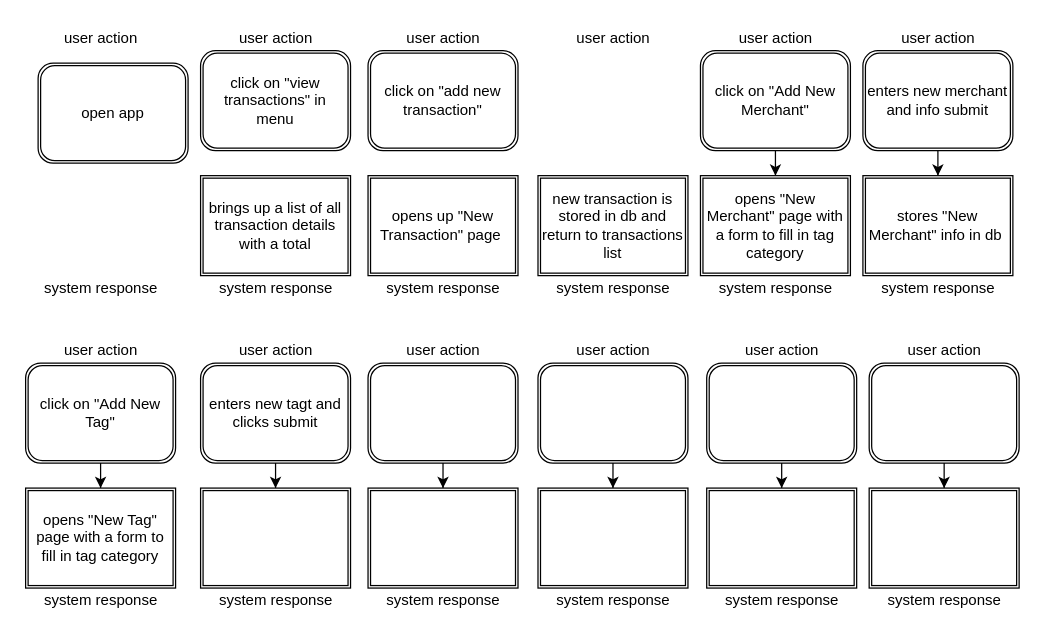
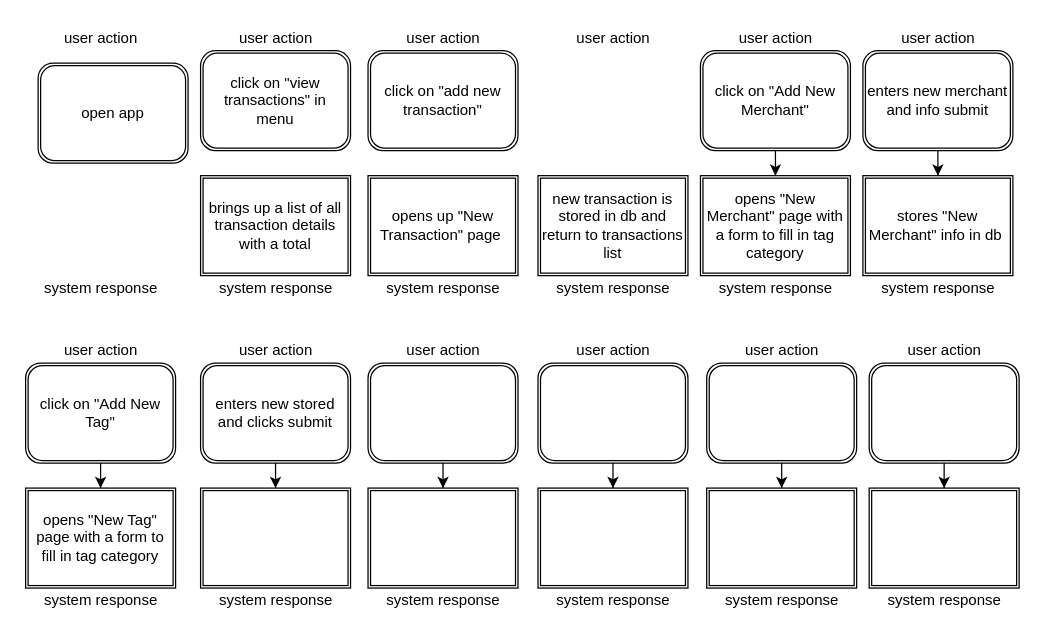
  <mxCell id="0" />
  <mxCell id="1" parent="0" />
  <mxCell id="2" value="open app" style="shape=ext;double=1;rounded=1;whiteSpace=wrap;html=1;" vertex="1" parent="1"><mxGeometry x="30" y="50" width="120" height="80" as="geometry" /></mxCell>
  <mxCell id="3" value="user action" style="text;html=1;align=center;verticalAlign=middle;resizable=0;points=[];autosize=1;" vertex="1" parent="1"><mxGeometry x="45" y="20" width="70" height="20" as="geometry" /></mxCell>
  <mxCell id="4" value="system response" style="text;html=1;align=center;verticalAlign=middle;resizable=0;points=[];autosize=1;" vertex="1" parent="1"><mxGeometry x="25" y="220" width="110" height="20" as="geometry" /></mxCell>
  <mxCell id="5" value="click on &quot;view transactions&quot; in menu" style="shape=ext;double=1;rounded=1;whiteSpace=wrap;html=1;" vertex="1" parent="1"><mxGeometry x="160" y="40" width="120" height="80" as="geometry" /></mxCell>
  <mxCell id="6" value="brings up a list of all transaction details with a total" style="shape=ext;double=1;rounded=0;whiteSpace=wrap;html=1;" vertex="1" parent="1"><mxGeometry x="160" y="140" width="120" height="80" as="geometry" /></mxCell>
  <mxCell id="7" value="user action" style="text;html=1;align=center;verticalAlign=middle;resizable=0;points=[];autosize=1;" vertex="1" parent="1"><mxGeometry x="185" y="20" width="70" height="20" as="geometry" /></mxCell>
  <mxCell id="8" value="system response" style="text;html=1;align=center;verticalAlign=middle;resizable=0;points=[];autosize=1;" vertex="1" parent="1"><mxGeometry x="165" y="220" width="110" height="20" as="geometry" /></mxCell>
  <mxCell id="9" value="click on &quot;add new transaction&quot;" style="shape=ext;double=1;rounded=1;whiteSpace=wrap;html=1;" vertex="1" parent="1"><mxGeometry x="294" y="40" width="120" height="80" as="geometry" /></mxCell>
  <mxCell id="10" value="opens up &quot;New Transaction&quot; page&amp;nbsp;" style="shape=ext;double=1;rounded=0;whiteSpace=wrap;html=1;" vertex="1" parent="1"><mxGeometry x="294" y="140" width="120" height="80" as="geometry" /></mxCell>
  <mxCell id="11" value="user action" style="text;html=1;align=center;verticalAlign=middle;resizable=0;points=[];autosize=1;" vertex="1" parent="1"><mxGeometry x="319" y="20" width="70" height="20" as="geometry" /></mxCell>
  <mxCell id="12" value="system response" style="text;html=1;align=center;verticalAlign=middle;resizable=0;points=[];autosize=1;" vertex="1" parent="1"><mxGeometry x="299" y="220" width="110" height="20" as="geometry" /></mxCell>
  <mxCell id="13" value="new transaction is stored in db and return to transactions&lt;br&gt;list" style="shape=ext;double=1;rounded=0;whiteSpace=wrap;html=1;" vertex="1" parent="1"><mxGeometry x="430" y="140" width="120" height="80" as="geometry" /></mxCell>
  <mxCell id="14" value="user action" style="text;html=1;align=center;verticalAlign=middle;resizable=0;points=[];autosize=1;" vertex="1" parent="1"><mxGeometry x="455" y="20" width="70" height="20" as="geometry" /></mxCell>
  <mxCell id="15" value="system response" style="text;html=1;align=center;verticalAlign=middle;resizable=0;points=[];autosize=1;" vertex="1" parent="1"><mxGeometry x="435" y="220" width="110" height="20" as="geometry" /></mxCell>
  <mxCell id="16" value="" style="edgeStyle=orthogonalEdgeStyle;rounded=0;orthogonalLoop=1;jettySize=auto;html=1;" edge="1" parent="1" source="17" target="18"><mxGeometry relative="1" as="geometry" /></mxCell>
  <mxCell id="17" value="click on &quot;Add New Merchant&quot;" style="shape=ext;double=1;rounded=1;whiteSpace=wrap;html=1;" vertex="1" parent="1"><mxGeometry x="560" y="40" width="120" height="80" as="geometry" /></mxCell>
  <mxCell id="18" value="opens &quot;New Merchant&quot; page with a form to fill in tag category" style="shape=ext;double=1;rounded=0;whiteSpace=wrap;html=1;" vertex="1" parent="1"><mxGeometry x="560" y="140" width="120" height="80" as="geometry" /></mxCell>
  <mxCell id="19" value="user action" style="text;html=1;align=center;verticalAlign=middle;resizable=0;points=[];autosize=1;" vertex="1" parent="1"><mxGeometry x="585" y="20" width="70" height="20" as="geometry" /></mxCell>
  <mxCell id="20" value="system response" style="text;html=1;align=center;verticalAlign=middle;resizable=0;points=[];autosize=1;" vertex="1" parent="1"><mxGeometry x="565" y="220" width="110" height="20" as="geometry" /></mxCell>
  <mxCell id="21" value="" style="edgeStyle=orthogonalEdgeStyle;rounded=0;orthogonalLoop=1;jettySize=auto;html=1;" edge="1" parent="1" source="22" target="23"><mxGeometry relative="1" as="geometry" /></mxCell>
  <mxCell id="22" value="enters new merchant and info submit" style="shape=ext;double=1;rounded=1;whiteSpace=wrap;html=1;" vertex="1" parent="1"><mxGeometry x="690" y="40" width="120" height="80" as="geometry" /></mxCell>
  <mxCell id="23" value="stores &quot;New Merchant&quot; info in db&amp;nbsp;" style="shape=ext;double=1;rounded=0;whiteSpace=wrap;html=1;" vertex="1" parent="1"><mxGeometry x="690" y="140" width="120" height="80" as="geometry" /></mxCell>
  <mxCell id="24" value="user action" style="text;html=1;align=center;verticalAlign=middle;resizable=0;points=[];autosize=1;" vertex="1" parent="1"><mxGeometry x="715" y="20" width="70" height="20" as="geometry" /></mxCell>
  <mxCell id="25" value="system response" style="text;html=1;align=center;verticalAlign=middle;resizable=0;points=[];autosize=1;" vertex="1" parent="1"><mxGeometry x="695" y="220" width="110" height="20" as="geometry" /></mxCell>
  <mxCell id="26" value="" style="edgeStyle=orthogonalEdgeStyle;rounded=0;orthogonalLoop=1;jettySize=auto;html=1;" edge="1" parent="1" source="27" target="28"><mxGeometry relative="1" as="geometry" /></mxCell>
  <mxCell id="27" value="&lt;span&gt;click on &quot;Add New Tag&quot;&lt;/span&gt;" style="shape=ext;double=1;rounded=1;whiteSpace=wrap;html=1;" vertex="1" parent="1"><mxGeometry x="20" y="290" width="120" height="80" as="geometry" /></mxCell>
  <mxCell id="28" value="&lt;span&gt;opens &quot;New Tag&quot; page with a form to fill in tag category&lt;/span&gt;" style="shape=ext;double=1;rounded=0;whiteSpace=wrap;html=1;" vertex="1" parent="1"><mxGeometry x="20" y="390" width="120" height="80" as="geometry" /></mxCell>
  <mxCell id="29" value="user action" style="text;html=1;align=center;verticalAlign=middle;resizable=0;points=[];autosize=1;" vertex="1" parent="1"><mxGeometry x="45" y="270" width="70" height="20" as="geometry" /></mxCell>
  <mxCell id="30" value="system response" style="text;html=1;align=center;verticalAlign=middle;resizable=0;points=[];autosize=1;" vertex="1" parent="1"><mxGeometry x="25" y="470" width="110" height="20" as="geometry" /></mxCell>
  <mxCell id="31" value="" style="edgeStyle=orthogonalEdgeStyle;rounded=0;orthogonalLoop=1;jettySize=auto;html=1;" edge="1" parent="1" source="32" target="33"><mxGeometry relative="1" as="geometry" /></mxCell>
- <mxCell id="32" value="&lt;span&gt;enters new tagt and clicks submit&lt;/span&gt;" style="shape=ext;double=1;rounded=1;whiteSpace=wrap;html=1;" vertex="1" parent="1"><mxGeometry x="160" y="290" width="120" height="80" as="geometry" /></mxCell>
+ <mxCell id="32" value="&lt;span&gt;enters new stored and clicks submit&lt;/span&gt;" style="shape=ext;double=1;rounded=1;whiteSpace=wrap;html=1;" vertex="1" parent="1"><mxGeometry x="160" y="290" width="120" height="80" as="geometry" /></mxCell>
  <mxCell id="33" value="" style="shape=ext;double=1;rounded=0;whiteSpace=wrap;html=1;" vertex="1" parent="1"><mxGeometry x="160" y="390" width="120" height="80" as="geometry" /></mxCell>
  <mxCell id="34" value="user action" style="text;html=1;align=center;verticalAlign=middle;resizable=0;points=[];autosize=1;" vertex="1" parent="1"><mxGeometry x="185" y="270" width="70" height="20" as="geometry" /></mxCell>
  <mxCell id="35" value="system response" style="text;html=1;align=center;verticalAlign=middle;resizable=0;points=[];autosize=1;" vertex="1" parent="1"><mxGeometry x="165" y="470" width="110" height="20" as="geometry" /></mxCell>
  <mxCell id="36" value="" style="edgeStyle=orthogonalEdgeStyle;rounded=0;orthogonalLoop=1;jettySize=auto;html=1;" edge="1" parent="1" source="37" target="38"><mxGeometry relative="1" as="geometry" /></mxCell>
  <mxCell id="37" value="" style="shape=ext;double=1;rounded=1;whiteSpace=wrap;html=1;" vertex="1" parent="1"><mxGeometry x="294" y="290" width="120" height="80" as="geometry" /></mxCell>
  <mxCell id="38" value="" style="shape=ext;double=1;rounded=0;whiteSpace=wrap;html=1;" vertex="1" parent="1"><mxGeometry x="294" y="390" width="120" height="80" as="geometry" /></mxCell>
  <mxCell id="39" value="user action" style="text;html=1;align=center;verticalAlign=middle;resizable=0;points=[];autosize=1;" vertex="1" parent="1"><mxGeometry x="319" y="270" width="70" height="20" as="geometry" /></mxCell>
  <mxCell id="40" value="system response" style="text;html=1;align=center;verticalAlign=middle;resizable=0;points=[];autosize=1;" vertex="1" parent="1"><mxGeometry x="299" y="470" width="110" height="20" as="geometry" /></mxCell>
  <mxCell id="41" value="" style="edgeStyle=orthogonalEdgeStyle;rounded=0;orthogonalLoop=1;jettySize=auto;html=1;" edge="1" parent="1" source="42" target="43"><mxGeometry relative="1" as="geometry" /></mxCell>
  <mxCell id="42" value="" style="shape=ext;double=1;rounded=1;whiteSpace=wrap;html=1;" vertex="1" parent="1"><mxGeometry x="430" y="290" width="120" height="80" as="geometry" /></mxCell>
  <mxCell id="43" value="" style="shape=ext;double=1;rounded=0;whiteSpace=wrap;html=1;" vertex="1" parent="1"><mxGeometry x="430" y="390" width="120" height="80" as="geometry" /></mxCell>
  <mxCell id="44" value="user action" style="text;html=1;align=center;verticalAlign=middle;resizable=0;points=[];autosize=1;" vertex="1" parent="1"><mxGeometry x="455" y="270" width="70" height="20" as="geometry" /></mxCell>
  <mxCell id="45" value="system response" style="text;html=1;align=center;verticalAlign=middle;resizable=0;points=[];autosize=1;" vertex="1" parent="1"><mxGeometry x="435" y="470" width="110" height="20" as="geometry" /></mxCell>
  <mxCell id="46" value="" style="edgeStyle=orthogonalEdgeStyle;rounded=0;orthogonalLoop=1;jettySize=auto;html=1;" edge="1" parent="1" source="47" target="48"><mxGeometry relative="1" as="geometry" /></mxCell>
  <mxCell id="47" value="" style="shape=ext;double=1;rounded=1;whiteSpace=wrap;html=1;" vertex="1" parent="1"><mxGeometry x="565" y="290" width="120" height="80" as="geometry" /></mxCell>
  <mxCell id="48" value="" style="shape=ext;double=1;rounded=0;whiteSpace=wrap;html=1;" vertex="1" parent="1"><mxGeometry x="565" y="390" width="120" height="80" as="geometry" /></mxCell>
  <mxCell id="49" value="user action" style="text;html=1;align=center;verticalAlign=middle;resizable=0;points=[];autosize=1;" vertex="1" parent="1"><mxGeometry x="590" y="270" width="70" height="20" as="geometry" /></mxCell>
  <mxCell id="50" value="system response" style="text;html=1;align=center;verticalAlign=middle;resizable=0;points=[];autosize=1;" vertex="1" parent="1"><mxGeometry x="570" y="470" width="110" height="20" as="geometry" /></mxCell>
  <mxCell id="51" value="" style="edgeStyle=orthogonalEdgeStyle;rounded=0;orthogonalLoop=1;jettySize=auto;html=1;" edge="1" parent="1" source="52" target="53"><mxGeometry relative="1" as="geometry" /></mxCell>
  <mxCell id="52" value="" style="shape=ext;double=1;rounded=1;whiteSpace=wrap;html=1;" vertex="1" parent="1"><mxGeometry x="695" y="290" width="120" height="80" as="geometry" /></mxCell>
  <mxCell id="53" value="" style="shape=ext;double=1;rounded=0;whiteSpace=wrap;html=1;" vertex="1" parent="1"><mxGeometry x="695" y="390" width="120" height="80" as="geometry" /></mxCell>
  <mxCell id="54" value="user action" style="text;html=1;align=center;verticalAlign=middle;resizable=0;points=[];autosize=1;" vertex="1" parent="1"><mxGeometry x="720" y="270" width="70" height="20" as="geometry" /></mxCell>
  <mxCell id="55" value="system response" style="text;html=1;align=center;verticalAlign=middle;resizable=0;points=[];autosize=1;" vertex="1" parent="1"><mxGeometry x="700" y="470" width="110" height="20" as="geometry" /></mxCell>
